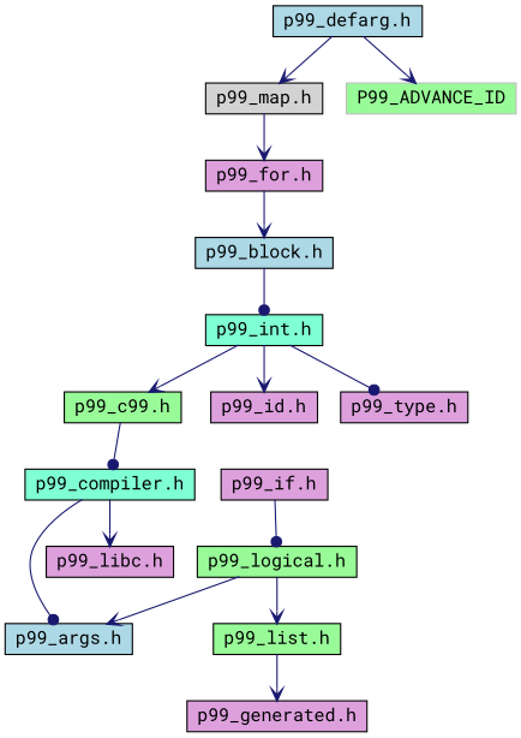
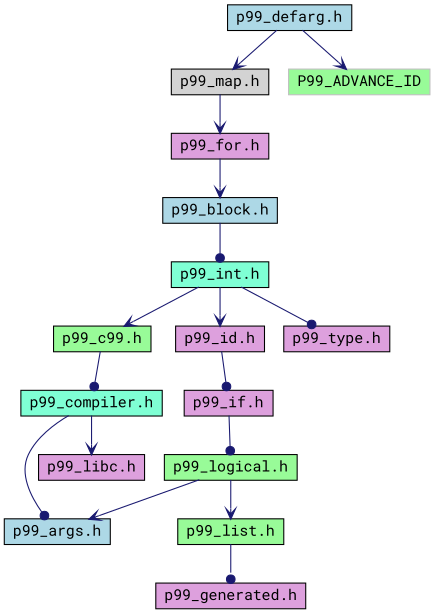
  digraph {
    fontname="Roboto Mono"
    node [color=black fillcolor=plum fontname="Roboto Mono" fontsize=14 shape=record style=filled]
    edge [arrowhead=vee color=midnightblue fontname="Roboto Mono" fontsize=14 labelfontname=Helvetica labelfontsize=14 style=solid]
    n1 [fillcolor=lightblue fontcolor=black height=0.2 label="p99_defarg.h" width=0.4]
    n2 [fillcolor=lightgrey height=0.2 label="p99_map.h" width=0.4]
    n3 [color=grey75 fillcolor=palegreen height=0.2 label=P99_ADVANCE_ID width=0.4]
    n4 [height=0.2 label="p99_for.h" width=0.4]
    n5 [fillcolor=lightblue height=0.2 label="p99_block.h" width=0.4]
    n6 [fillcolor=aquamarine height=0.2 label="p99_int.h" width=0.4]
    n7 [fillcolor=palegreen height=0.2 label="p99_c99.h" width=0.4]
    n8 [height=0.2 label="p99_id.h" width=0.4]
    n9 [height=0.2 label="p99_type.h" width=0.4]
    n10 [fillcolor=aquamarine height=0.2 label="p99_compiler.h" width=0.4]
    n11 [height=0.2 label="p99_if.h" width=0.4]
    n12 [fillcolor=lightblue height=0.2 label="p99_args.h" width=0.4]
    n13 [height=0.2 label="p99_libc.h" width=0.4]
    n14 [height=0.2 label="p99_generated.h" width=0.4]
    n15 [fillcolor=palegreen height=0.2 label="p99_logical.h" width=0.4]
    n16 [fillcolor=palegreen height=0.2 label="p99_list.h" width=0.4]
    n1 -> n2
    n1 -> n3
    n2 -> n4
    n4 -> n5
    n5 -> n6 [arrowhead=dot]
    n6 -> n7
    n6 -> n8
    n6 -> n9 [arrowhead=dot]
    n7 -> n10 [arrowhead=dot]
+   n8 -> n11 [arrowhead=dot]
    n10 -> n12 [arrowhead=dot]
    n10 -> n13
    n11 -> n15 [arrowhead=dot]
    n15 -> n12
    n15 -> n16
-   n16 -> n14
+   n16 -> n14 [arrowhead=dot]
  }
